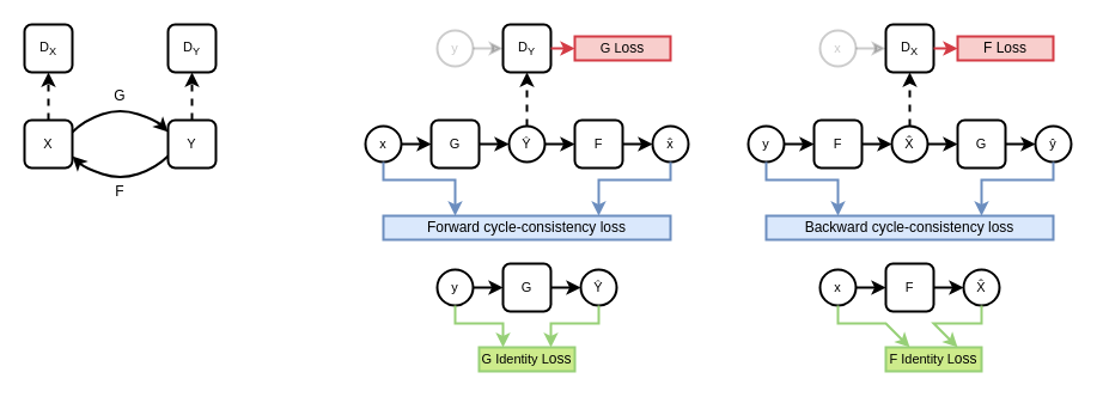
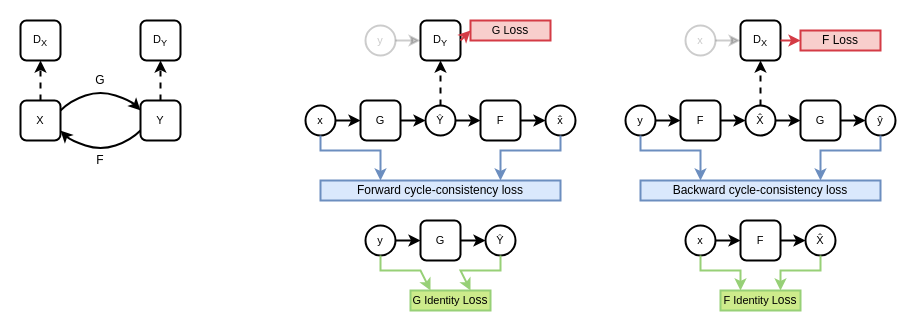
  <mxCell id="0" />
  <mxCell id="1" parent="0" />
  <mxCell id="2" value="" style="edgeStyle=orthogonalEdgeStyle;rounded=0;html=1;jettySize=auto;orthogonalLoop=1;dashed=1;strokeWidth=2;" parent="1" source="3" target="4" edge="1"><mxGeometry relative="1" as="geometry" /></mxCell>
  <mxCell id="3" value="&lt;p&gt;&lt;font style=&quot;font-size: 11px&quot;&gt;X&lt;/font&gt;&lt;/p&gt;" style="rounded=1;whiteSpace=wrap;html=1;fontFamily=Arial;strokeWidth=2;" parent="1" vertex="1"><mxGeometry x="20" y="100" width="40" height="40" as="geometry" /></mxCell>
  <mxCell id="4" value="&lt;font style=&quot;font-size: 11px&quot;&gt;D&lt;sub&gt;X&lt;/sub&gt;&lt;/font&gt;" style="rounded=1;whiteSpace=wrap;html=1;fontFamily=Arial;strokeWidth=2;" parent="1" vertex="1"><mxGeometry x="20" y="20" width="40" height="40" as="geometry" /></mxCell>
  <mxCell id="5" value="&lt;font style=&quot;font-size: 11px&quot;&gt;Y&lt;/font&gt;" style="rounded=1;whiteSpace=wrap;html=1;fontFamily=Arial;strokeWidth=2;" parent="1" vertex="1"><mxGeometry x="140" y="100" width="40" height="40" as="geometry" /></mxCell>
  <mxCell id="6" value="&lt;font style=&quot;font-size: 11px&quot;&gt;D&lt;sub&gt;Y&lt;/sub&gt;&lt;/font&gt;" style="rounded=1;whiteSpace=wrap;html=1;fontFamily=Arial;strokeWidth=2;" parent="1" vertex="1"><mxGeometry x="140" y="20" width="40" height="40" as="geometry" /></mxCell>
  <mxCell id="7" value="" style="edgeStyle=orthogonalEdgeStyle;rounded=0;html=1;jettySize=auto;orthogonalLoop=1;dashed=1;exitX=0.5;exitY=0;strokeWidth=2;" parent="1" source="5" target="6" edge="1"><mxGeometry relative="1" as="geometry"><mxPoint x="300" y="110" as="sourcePoint" /><Array as="points" /></mxGeometry></mxCell>
  <mxCell id="8" value="&lt;font face=&quot;Arial&quot;&gt;G&lt;/font&gt;" style="text;html=1;strokeColor=none;fillColor=none;align=center;verticalAlign=middle;whiteSpace=wrap;rounded=0;strokeWidth=2;" parent="1" vertex="1"><mxGeometry x="80" y="70" width="40" height="20" as="geometry" /></mxCell>
  <mxCell id="9" value="" style="curved=1;endArrow=classic;html=1;exitX=1;exitY=0.25;strokeWidth=2;" parent="1" source="3" edge="1"><mxGeometry width="50" height="50" relative="1" as="geometry"><mxPoint x="90" y="220" as="sourcePoint" /><mxPoint x="140" y="110" as="targetPoint" /><Array as="points"><mxPoint x="70" y="100" /><mxPoint x="100" y="90" /><mxPoint x="130" y="100" /></Array></mxGeometry></mxCell>
  <mxCell id="10" value="" style="curved=1;endArrow=classic;html=1;exitX=0;exitY=0.75;entryX=1;entryY=0.75;strokeWidth=2;" parent="1" source="5" target="3" edge="1"><mxGeometry width="50" height="50" relative="1" as="geometry"><mxPoint x="60" y="160" as="sourcePoint" /><mxPoint x="140" y="160" as="targetPoint" /><Array as="points"><mxPoint x="130" y="140" /><mxPoint x="100" y="150" /><mxPoint x="70" y="140" /></Array></mxGeometry></mxCell>
  <mxCell id="11" value="&lt;font face=&quot;Arial&quot;&gt;F&lt;/font&gt;" style="text;html=1;strokeColor=none;fillColor=none;align=center;verticalAlign=middle;whiteSpace=wrap;rounded=0;strokeWidth=2;" parent="1" vertex="1"><mxGeometry x="80" y="150" width="40" height="20" as="geometry" /></mxCell>
  <mxCell id="12" value="" style="edgeStyle=orthogonalEdgeStyle;rounded=0;html=1;jettySize=auto;orthogonalLoop=1;dashed=1;exitX=0.5;exitY=0;exitDx=0;exitDy=0;strokeWidth=2;fillColor=#f5f5f5;" parent="1" source="19" target="15" edge="1"><mxGeometry relative="1" as="geometry"><Array as="points"><mxPoint x="440" y="80" /><mxPoint x="440" y="80" /></Array></mxGeometry></mxCell>
  <mxCell id="13" style="edgeStyle=orthogonalEdgeStyle;rounded=0;orthogonalLoop=1;jettySize=auto;html=1;entryX=0;entryY=0.5;entryDx=0;entryDy=0;strokeWidth=2;" edge="1" parent="1" source="14" target="19"><mxGeometry relative="1" as="geometry" /></mxCell>
  <mxCell id="14" value="&lt;p&gt;&lt;font style=&quot;font-size: 11px&quot;&gt;G&lt;/font&gt;&lt;/p&gt;" style="rounded=1;whiteSpace=wrap;html=1;fontFamily=Arial;strokeWidth=2;" parent="1" vertex="1"><mxGeometry x="360" y="100" width="40" height="40" as="geometry" /></mxCell>
  <mxCell id="15" value="&lt;font style=&quot;font-size: 11px&quot;&gt;D&lt;sub&gt;Y&lt;/sub&gt;&lt;/font&gt;" style="rounded=1;whiteSpace=wrap;html=1;fontFamily=Arial;strokeWidth=2;" parent="1" vertex="1"><mxGeometry x="420" y="20" width="40" height="40" as="geometry" /></mxCell>
  <mxCell id="16" value="" style="edgeStyle=orthogonalEdgeStyle;rounded=0;orthogonalLoop=1;jettySize=auto;html=1;strokeWidth=2;" edge="1" parent="1" source="17" target="14"><mxGeometry relative="1" as="geometry" /></mxCell>
  <mxCell id="17" value="&lt;p&gt;&lt;font face=&quot;Arial&quot; style=&quot;font-size: 11px&quot;&gt;x&lt;/font&gt;&lt;/p&gt;" style="ellipse;whiteSpace=wrap;html=1;aspect=fixed;strokeWidth=2;direction=south;" parent="1" vertex="1"><mxGeometry x="305" y="105" width="30" height="30" as="geometry" /></mxCell>
  <mxCell id="18" style="edgeStyle=orthogonalEdgeStyle;rounded=0;orthogonalLoop=1;jettySize=auto;html=1;entryX=0;entryY=0.5;entryDx=0;entryDy=0;strokeWidth=2;" edge="1" parent="1" source="19" target="21"><mxGeometry relative="1" as="geometry" /></mxCell>
  <mxCell id="19" value="&lt;p&gt;&lt;font face=&quot;Arial&quot;&gt;&lt;span style=&quot;font-size: 11px&quot;&gt;Ŷ&lt;/span&gt;&lt;/font&gt;&lt;/p&gt;" style="ellipse;whiteSpace=wrap;html=1;aspect=fixed;strokeWidth=2;" vertex="1" parent="1"><mxGeometry x="425" y="105" width="30" height="30" as="geometry" /></mxCell>
  <mxCell id="20" style="edgeStyle=orthogonalEdgeStyle;rounded=0;orthogonalLoop=1;jettySize=auto;html=1;entryX=0;entryY=0.5;entryDx=0;entryDy=0;strokeWidth=2;" edge="1" parent="1" source="21" target="22"><mxGeometry relative="1" as="geometry" /></mxCell>
  <mxCell id="21" value="&lt;p&gt;&lt;font style=&quot;font-size: 11px&quot;&gt;F&lt;/font&gt;&lt;/p&gt;" style="rounded=1;whiteSpace=wrap;html=1;fontFamily=Arial;strokeWidth=2;" vertex="1" parent="1"><mxGeometry x="480" y="100" width="40" height="40" as="geometry" /></mxCell>
  <mxCell id="22" value="&lt;p&gt;&lt;font face=&quot;sans-serif&quot;&gt;&lt;span style=&quot;font-size: 11px&quot;&gt;x̂&lt;/span&gt;&lt;/font&gt;&lt;br&gt;&lt;/p&gt;" style="ellipse;whiteSpace=wrap;html=1;aspect=fixed;strokeWidth=2;" vertex="1" parent="1"><mxGeometry x="545" y="105" width="30" height="30" as="geometry" /></mxCell>
  <mxCell id="23" value="" style="endArrow=none;html=1;strokeWidth=2;entryX=0.5;entryY=1;entryDx=0;entryDy=0;fillColor=#dae8fc;strokeColor=#6c8ebf;rounded=0;startArrow=classic;startFill=1;exitX=0.75;exitY=0;exitDx=0;exitDy=0;" edge="1" parent="1" source="24" target="22"><mxGeometry width="50" height="50" relative="1" as="geometry"><mxPoint x="630" y="200" as="sourcePoint" /><mxPoint x="390" y="170" as="targetPoint" /><Array as="points"><mxPoint x="500" y="150" /><mxPoint x="560" y="150" /></Array></mxGeometry></mxCell>
  <mxCell id="24" value="&lt;font face=&quot;Arial&quot;&gt;Forward cycle-consistency loss&lt;/font&gt;&lt;font face=&quot;Arial&quot;&gt;&lt;br&gt;&lt;/font&gt;" style="text;html=1;strokeColor=#6c8ebf;fillColor=#dae8fc;align=center;verticalAlign=middle;whiteSpace=wrap;rounded=0;strokeWidth=2;" vertex="1" parent="1"><mxGeometry x="320" y="180" width="240" height="20" as="geometry" /></mxCell>
- <mxCell id="25" value="&lt;font face=&quot;Arial&quot;&gt;&lt;span style=&quot;font-size: 11px&quot;&gt;G L&lt;/span&gt;oss&lt;br&gt;&lt;/font&gt;" style="text;html=1;fillColor=#f8cecc;align=center;verticalAlign=middle;whiteSpace=wrap;rounded=0;strokeWidth=2;strokeColor=#D43B45;" vertex="1" parent="1"><mxGeometry x="480" y="30" width="80" height="20" as="geometry" /></mxCell>
+ <mxCell id="25" value="&lt;font face=&quot;Arial&quot;&gt;&lt;span style=&quot;font-size: 11px&quot;&gt;G L&lt;/span&gt;oss&lt;br&gt;&lt;/font&gt;" style="text;html=1;fillColor=#f8cecc;align=center;verticalAlign=middle;whiteSpace=wrap;rounded=0;strokeWidth=2;strokeColor=#D43B45;" vertex="1" parent="1"><mxGeometry x="470" y="20" width="80" height="20" as="geometry" /></mxCell>
  <mxCell id="26" value="&lt;p&gt;&lt;font face=&quot;Arial&quot;&gt;&lt;span style=&quot;font-size: 11px&quot;&gt;y&lt;/span&gt;&lt;/font&gt;&lt;/p&gt;" style="ellipse;whiteSpace=wrap;html=1;aspect=fixed;strokeWidth=2;opacity=20;textOpacity=20;" vertex="1" parent="1"><mxGeometry x="365" y="25" width="30" height="30" as="geometry" /></mxCell>
  <mxCell id="27" style="edgeStyle=orthogonalEdgeStyle;rounded=0;orthogonalLoop=1;jettySize=auto;html=1;entryX=0;entryY=0.5;entryDx=0;entryDy=0;strokeWidth=2;exitX=1;exitY=0.5;exitDx=0;exitDy=0;opacity=20;textOpacity=20;" edge="1" parent="1" source="26" target="15"><mxGeometry relative="1" as="geometry"><mxPoint x="410" y="130" as="sourcePoint" /><mxPoint x="435" y="130" as="targetPoint" /><Array as="points"><mxPoint x="420" y="40" /><mxPoint x="420" y="40" /></Array></mxGeometry></mxCell>
  <mxCell id="28" value="" style="endArrow=none;html=1;strokeWidth=2;entryX=1;entryY=0.5;entryDx=0;entryDy=0;exitX=0;exitY=0.5;exitDx=0;exitDy=0;fillColor=#ffcc99;rounded=0;strokeColor=#D43B45;startArrow=classic;startFill=1;" edge="1" parent="1" source="25" target="15"><mxGeometry width="50" height="50" relative="1" as="geometry"><mxPoint x="570" y="180" as="sourcePoint" /><mxPoint x="570" y="145" as="targetPoint" /><Array as="points" /></mxGeometry></mxCell>
  <mxCell id="29" value="" style="endArrow=none;html=1;strokeWidth=2;entryX=1;entryY=0.5;entryDx=0;entryDy=0;fillColor=#dae8fc;strokeColor=#6c8ebf;rounded=0;startArrow=classic;startFill=1;exitX=0.25;exitY=0;exitDx=0;exitDy=0;" edge="1" parent="1" source="24" target="17"><mxGeometry width="50" height="50" relative="1" as="geometry"><mxPoint x="370" y="160" as="sourcePoint" /><mxPoint x="265" y="120" as="targetPoint" /><Array as="points"><mxPoint x="380" y="150" /><mxPoint x="320" y="150" /></Array></mxGeometry></mxCell>
  <mxCell id="30" value="" style="edgeStyle=orthogonalEdgeStyle;rounded=0;html=1;jettySize=auto;orthogonalLoop=1;dashed=1;exitX=0.5;exitY=0;exitDx=0;exitDy=0;strokeWidth=2;fillColor=#f5f5f5;" edge="1" parent="1" source="37" target="33"><mxGeometry relative="1" as="geometry"><Array as="points"><mxPoint x="760" y="80" /><mxPoint x="760" y="80" /></Array></mxGeometry></mxCell>
  <mxCell id="31" style="edgeStyle=orthogonalEdgeStyle;rounded=0;orthogonalLoop=1;jettySize=auto;html=1;entryX=0;entryY=0.5;entryDx=0;entryDy=0;strokeWidth=2;" edge="1" parent="1" source="32" target="37"><mxGeometry relative="1" as="geometry" /></mxCell>
  <mxCell id="32" value="&lt;p&gt;&lt;font style=&quot;font-size: 11px&quot;&gt;F&lt;/font&gt;&lt;/p&gt;" style="rounded=1;whiteSpace=wrap;html=1;fontFamily=Arial;strokeWidth=2;" vertex="1" parent="1"><mxGeometry x="680" y="100" width="40" height="40" as="geometry" /></mxCell>
  <mxCell id="33" value="&lt;font style=&quot;font-size: 11px&quot;&gt;D&lt;sub&gt;X&lt;/sub&gt;&lt;/font&gt;" style="rounded=1;whiteSpace=wrap;html=1;fontFamily=Arial;strokeWidth=2;" vertex="1" parent="1"><mxGeometry x="740" y="20" width="40" height="40" as="geometry" /></mxCell>
  <mxCell id="34" value="" style="edgeStyle=orthogonalEdgeStyle;rounded=0;orthogonalLoop=1;jettySize=auto;html=1;strokeWidth=2;" edge="1" parent="1" source="35" target="32"><mxGeometry relative="1" as="geometry" /></mxCell>
  <mxCell id="35" value="&lt;p&gt;&lt;font face=&quot;Arial&quot; style=&quot;font-size: 11px&quot;&gt;y&lt;/font&gt;&lt;/p&gt;" style="ellipse;whiteSpace=wrap;html=1;aspect=fixed;strokeWidth=2;direction=south;" vertex="1" parent="1"><mxGeometry x="625" y="105" width="30" height="30" as="geometry" /></mxCell>
  <mxCell id="36" style="edgeStyle=orthogonalEdgeStyle;rounded=0;orthogonalLoop=1;jettySize=auto;html=1;entryX=0;entryY=0.5;entryDx=0;entryDy=0;strokeWidth=2;" edge="1" parent="1" source="37" target="39"><mxGeometry relative="1" as="geometry" /></mxCell>
  <mxCell id="37" value="&lt;p&gt;&lt;font face=&quot;Arial&quot;&gt;&lt;span style=&quot;font-size: 11px&quot;&gt;X̂&lt;/span&gt;&lt;/font&gt;&lt;br&gt;&lt;/p&gt;" style="ellipse;whiteSpace=wrap;html=1;aspect=fixed;strokeWidth=2;" vertex="1" parent="1"><mxGeometry x="745" y="105" width="30" height="30" as="geometry" /></mxCell>
  <mxCell id="38" style="edgeStyle=orthogonalEdgeStyle;rounded=0;orthogonalLoop=1;jettySize=auto;html=1;entryX=0;entryY=0.5;entryDx=0;entryDy=0;strokeWidth=2;" edge="1" parent="1" source="39" target="40"><mxGeometry relative="1" as="geometry" /></mxCell>
  <mxCell id="39" value="&lt;p&gt;&lt;font style=&quot;font-size: 11px&quot;&gt;G&lt;/font&gt;&lt;/p&gt;" style="rounded=1;whiteSpace=wrap;html=1;fontFamily=Arial;strokeWidth=2;" vertex="1" parent="1"><mxGeometry x="800" y="100" width="40" height="40" as="geometry" /></mxCell>
  <mxCell id="40" value="&lt;p&gt;&lt;font face=&quot;sans-serif&quot;&gt;&lt;span style=&quot;font-size: 11px&quot;&gt;ŷ&lt;/span&gt;&lt;/font&gt;&lt;br&gt;&lt;/p&gt;" style="ellipse;whiteSpace=wrap;html=1;aspect=fixed;strokeWidth=2;" vertex="1" parent="1"><mxGeometry x="865" y="105" width="30" height="30" as="geometry" /></mxCell>
  <mxCell id="41" value="" style="endArrow=none;html=1;strokeWidth=2;entryX=0.5;entryY=1;entryDx=0;entryDy=0;fillColor=#dae8fc;strokeColor=#6c8ebf;rounded=0;startArrow=classic;startFill=1;exitX=0.75;exitY=0;exitDx=0;exitDy=0;" edge="1" parent="1" source="42" target="40"><mxGeometry width="50" height="50" relative="1" as="geometry"><mxPoint x="950" y="200" as="sourcePoint" /><mxPoint x="710" y="170" as="targetPoint" /><Array as="points"><mxPoint x="820" y="150" /><mxPoint x="880" y="150" /></Array></mxGeometry></mxCell>
  <mxCell id="42" value="&lt;font face=&quot;Arial&quot;&gt;Backward cycle-consistency loss&lt;/font&gt;&lt;font face=&quot;Arial&quot;&gt;&lt;br&gt;&lt;/font&gt;" style="text;html=1;strokeColor=#6c8ebf;fillColor=#dae8fc;align=center;verticalAlign=middle;whiteSpace=wrap;rounded=0;strokeWidth=2;" vertex="1" parent="1"><mxGeometry x="640" y="180" width="240" height="20" as="geometry" /></mxCell>
  <mxCell id="43" value="&lt;font face=&quot;Arial&quot;&gt;F Loss&lt;br&gt;&lt;/font&gt;" style="text;html=1;fillColor=#f8cecc;align=center;verticalAlign=middle;whiteSpace=wrap;rounded=0;strokeWidth=2;strokeColor=#D43B45;" vertex="1" parent="1"><mxGeometry x="800" y="30" width="80" height="20" as="geometry" /></mxCell>
  <mxCell id="44" value="" style="endArrow=none;html=1;strokeWidth=2;entryX=1;entryY=0.5;entryDx=0;entryDy=0;exitX=0;exitY=0.5;exitDx=0;exitDy=0;fillColor=#ffcc99;rounded=0;strokeColor=#D43B45;startArrow=classic;startFill=1;" edge="1" parent="1" source="43" target="33"><mxGeometry width="50" height="50" relative="1" as="geometry"><mxPoint x="890" y="180" as="sourcePoint" /><mxPoint x="890" y="145" as="targetPoint" /><Array as="points" /></mxGeometry></mxCell>
  <mxCell id="45" value="" style="endArrow=none;html=1;strokeWidth=2;entryX=1;entryY=0.5;entryDx=0;entryDy=0;fillColor=#dae8fc;strokeColor=#6c8ebf;rounded=0;startArrow=classic;startFill=1;exitX=0.25;exitY=0;exitDx=0;exitDy=0;" edge="1" parent="1" source="42" target="35"><mxGeometry width="50" height="50" relative="1" as="geometry"><mxPoint x="690" y="160" as="sourcePoint" /><mxPoint x="585" y="120" as="targetPoint" /><Array as="points"><mxPoint x="700" y="150" /><mxPoint x="640" y="150" /></Array></mxGeometry></mxCell>
  <mxCell id="46" style="edgeStyle=orthogonalEdgeStyle;rounded=0;orthogonalLoop=1;jettySize=auto;html=1;entryX=0;entryY=0.5;entryDx=0;entryDy=0;strokeWidth=2;" edge="1" parent="1" source="47" target="50"><mxGeometry relative="1" as="geometry" /></mxCell>
  <mxCell id="47" value="&lt;p&gt;&lt;font style=&quot;font-size: 11px&quot;&gt;G&lt;/font&gt;&lt;/p&gt;" style="rounded=1;whiteSpace=wrap;html=1;fontFamily=Arial;strokeWidth=2;" vertex="1" parent="1"><mxGeometry x="420" y="220" width="40" height="40" as="geometry" /></mxCell>
  <mxCell id="48" value="" style="edgeStyle=orthogonalEdgeStyle;rounded=0;orthogonalLoop=1;jettySize=auto;html=1;strokeWidth=2;" edge="1" parent="1" source="49" target="47"><mxGeometry relative="1" as="geometry" /></mxCell>
  <mxCell id="49" value="&lt;p&gt;&lt;font face=&quot;Arial&quot; style=&quot;font-size: 11px&quot;&gt;y&lt;/font&gt;&lt;/p&gt;" style="ellipse;whiteSpace=wrap;html=1;aspect=fixed;strokeWidth=2;direction=south;" vertex="1" parent="1"><mxGeometry x="365" y="225" width="30" height="30" as="geometry" /></mxCell>
  <mxCell id="50" value="&lt;p&gt;&lt;font face=&quot;Arial&quot;&gt;&lt;span style=&quot;font-size: 11px&quot;&gt;Ŷ&lt;/span&gt;&lt;/font&gt;&lt;/p&gt;" style="ellipse;whiteSpace=wrap;html=1;aspect=fixed;strokeWidth=2;" vertex="1" parent="1"><mxGeometry x="485" y="225" width="30" height="30" as="geometry" /></mxCell>
- <mxCell id="51" value="&lt;font face=&quot;Arial&quot;&gt;&lt;span style=&quot;font-size: 11px&quot;&gt;G Identity L&lt;/span&gt;oss&lt;br&gt;&lt;/font&gt;" style="text;html=1;fillColor=#cdeb8b;align=center;verticalAlign=middle;whiteSpace=wrap;rounded=0;strokeWidth=2;strokeColor=#97D077;" vertex="1" parent="1"><mxGeometry x="400" y="290" width="80" height="20" as="geometry" /></mxCell>
+ <mxCell id="51" value="&lt;font face=&quot;Arial&quot;&gt;&lt;span style=&quot;font-size: 11px&quot;&gt;G Identity L&lt;/span&gt;oss&lt;br&gt;&lt;/font&gt;" style="text;html=1;fillColor=#cdeb8b;align=center;verticalAlign=middle;whiteSpace=wrap;rounded=0;strokeWidth=2;strokeColor=#97D077;" vertex="1" parent="1"><mxGeometry x="410" y="290" width="80" height="20" as="geometry" /></mxCell>
  <mxCell id="52" value="" style="endArrow=none;html=1;strokeWidth=2;exitX=0.75;exitY=0;exitDx=0;exitDy=0;fillColor=#cdeb8b;rounded=0;startArrow=classic;startFill=1;strokeColor=#97D077;entryX=0.5;entryY=1;entryDx=0;entryDy=0;" edge="1" parent="1" source="51" target="50"><mxGeometry width="50" height="50" relative="1" as="geometry"><mxPoint x="630" y="300" as="sourcePoint" /><mxPoint x="580" y="240" as="targetPoint" /><Array as="points"><mxPoint x="460" y="270" /><mxPoint x="500" y="270" /></Array></mxGeometry></mxCell>
  <mxCell id="53" value="&lt;p&gt;&lt;font face=&quot;Arial&quot;&gt;&lt;span style=&quot;font-size: 11px&quot;&gt;x&lt;/span&gt;&lt;/font&gt;&lt;/p&gt;" style="ellipse;whiteSpace=wrap;html=1;aspect=fixed;strokeWidth=2;opacity=20;textOpacity=20;" vertex="1" parent="1"><mxGeometry x="685" y="25" width="30" height="30" as="geometry" /></mxCell>
  <mxCell id="54" style="edgeStyle=orthogonalEdgeStyle;rounded=0;orthogonalLoop=1;jettySize=auto;html=1;entryX=0;entryY=0.5;entryDx=0;entryDy=0;strokeWidth=2;exitX=1;exitY=0.5;exitDx=0;exitDy=0;opacity=20;textOpacity=20;" edge="1" parent="1" source="53" target="33"><mxGeometry relative="1" as="geometry"><mxPoint x="687.5" y="145" as="sourcePoint" /><mxPoint x="697.5" y="55" as="targetPoint" /><Array as="points"><mxPoint x="715" y="40" /><mxPoint x="715" y="40" /></Array></mxGeometry></mxCell>
  <mxCell id="55" style="edgeStyle=orthogonalEdgeStyle;rounded=0;orthogonalLoop=1;jettySize=auto;html=1;entryX=0;entryY=0.5;entryDx=0;entryDy=0;strokeWidth=2;" edge="1" parent="1" source="56" target="59"><mxGeometry relative="1" as="geometry" /></mxCell>
  <mxCell id="56" value="&lt;p&gt;&lt;font style=&quot;font-size: 11px&quot;&gt;F&lt;/font&gt;&lt;/p&gt;" style="rounded=1;whiteSpace=wrap;html=1;fontFamily=Arial;strokeWidth=2;" vertex="1" parent="1"><mxGeometry x="740" y="220" width="40" height="40" as="geometry" /></mxCell>
  <mxCell id="57" value="" style="edgeStyle=orthogonalEdgeStyle;rounded=0;orthogonalLoop=1;jettySize=auto;html=1;strokeWidth=2;" edge="1" parent="1" source="58" target="56"><mxGeometry relative="1" as="geometry" /></mxCell>
  <mxCell id="58" value="&lt;p&gt;&lt;font face=&quot;Arial&quot; style=&quot;font-size: 11px&quot;&gt;x&lt;/font&gt;&lt;/p&gt;" style="ellipse;whiteSpace=wrap;html=1;aspect=fixed;strokeWidth=2;direction=south;" vertex="1" parent="1"><mxGeometry x="685" y="225" width="30" height="30" as="geometry" /></mxCell>
  <mxCell id="59" value="&lt;p&gt;&lt;span style=&quot;font-family: &amp;#34;arial&amp;#34; ; font-size: 11px&quot;&gt;X̂&lt;/span&gt;&lt;br&gt;&lt;/p&gt;" style="ellipse;whiteSpace=wrap;html=1;aspect=fixed;strokeWidth=2;" vertex="1" parent="1"><mxGeometry x="805" y="225" width="30" height="30" as="geometry" /></mxCell>
  <mxCell id="60" value="" style="endArrow=none;html=1;strokeWidth=2;exitX=0.25;exitY=0;exitDx=0;exitDy=0;fillColor=#cdeb8b;rounded=0;startArrow=classic;startFill=1;strokeColor=#97D077;entryX=1;entryY=0.5;entryDx=0;entryDy=0;" edge="1" parent="1" source="51" target="49"><mxGeometry width="50" height="50" relative="1" as="geometry"><mxPoint x="365" y="330" as="sourcePoint" /><mxPoint x="345" y="280" as="targetPoint" /><Array as="points"><mxPoint x="420" y="270" /><mxPoint x="380" y="270" /></Array></mxGeometry></mxCell>
- <mxCell id="61" value="&lt;font face=&quot;Arial&quot;&gt;&lt;span style=&quot;font-size: 11px&quot;&gt;F Identity L&lt;/span&gt;oss&lt;br&gt;&lt;/font&gt;" style="text;html=1;fillColor=#cdeb8b;align=center;verticalAlign=middle;whiteSpace=wrap;rounded=0;strokeWidth=2;strokeColor=#97D077;" vertex="1" parent="1"><mxGeometry x="740" y="290" width="80" height="20" as="geometry" /></mxCell>
+ <mxCell id="61" value="&lt;font face=&quot;Arial&quot;&gt;&lt;span style=&quot;font-size: 11px&quot;&gt;F Identity L&lt;/span&gt;oss&lt;br&gt;&lt;/font&gt;" style="text;html=1;fillColor=#cdeb8b;align=center;verticalAlign=middle;whiteSpace=wrap;rounded=0;strokeWidth=2;strokeColor=#97D077;" vertex="1" parent="1"><mxGeometry x="720" y="290" width="80" height="20" as="geometry" /></mxCell>
  <mxCell id="62" value="" style="endArrow=none;html=1;strokeWidth=2;fillColor=#cdeb8b;rounded=0;startArrow=classic;startFill=1;strokeColor=#97D077;exitX=0.75;exitY=0;exitDx=0;exitDy=0;entryX=0.5;entryY=1;entryDx=0;entryDy=0;" edge="1" parent="1" source="61" target="59"><mxGeometry width="50" height="50" relative="1" as="geometry"><mxPoint x="780" y="285" as="sourcePoint" /><mxPoint x="840" y="290" as="targetPoint" /><Array as="points"><mxPoint x="780" y="270" /><mxPoint x="820" y="270" /></Array></mxGeometry></mxCell>
  <mxCell id="63" value="" style="endArrow=none;html=1;strokeWidth=2;fillColor=#cdeb8b;rounded=0;startArrow=classic;startFill=1;strokeColor=#97D077;exitX=0.25;exitY=0;exitDx=0;exitDy=0;entryX=1;entryY=0.5;entryDx=0;entryDy=0;" edge="1" parent="1" source="61" target="58"><mxGeometry width="50" height="50" relative="1" as="geometry"><mxPoint x="740" y="285" as="sourcePoint" /><mxPoint x="670" y="270" as="targetPoint" /><Array as="points"><mxPoint x="740" y="270" /><mxPoint x="700" y="270" /></Array></mxGeometry></mxCell>
